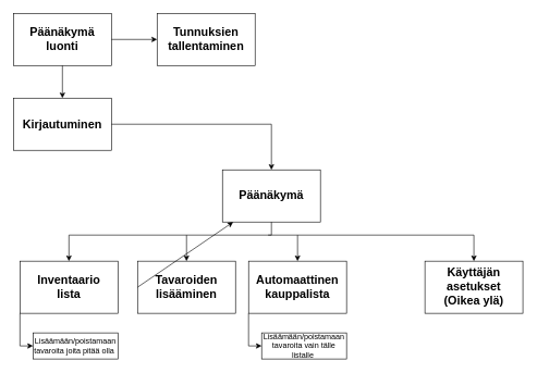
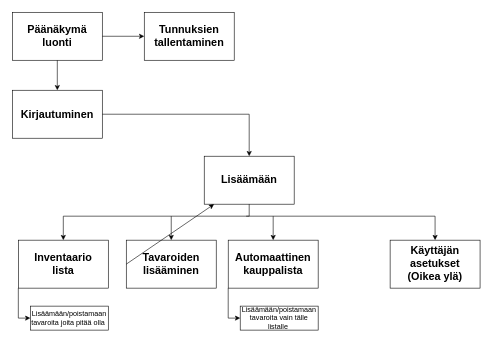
  <mxCell id="0" />
  <mxCell id="1" parent="0" />
  <mxCell id="2" value="&lt;font style=&quot;font-size: 18px;&quot;&gt;&lt;b&gt;Kirjautuminen&lt;/b&gt;&lt;/font&gt;" style="rounded=0;whiteSpace=wrap;html=1;" vertex="1" parent="1"><mxGeometry x="20" y="150" width="150" height="80" as="geometry" /></mxCell>
  <mxCell id="3" value="&lt;font style=&quot;font-size: 18px;&quot;&gt;&lt;b&gt;Päänäkymä luonti&lt;/b&gt;&lt;/font&gt;" style="rounded=0;whiteSpace=wrap;html=1;" vertex="1" parent="1"><mxGeometry x="20" y="20" width="150" height="80" as="geometry" /></mxCell>
  <mxCell id="4" value="" style="endArrow=classic;html=1;rounded=0;fontSize=18;exitX=0.5;exitY=1;exitDx=0;exitDy=0;entryX=0.5;entryY=0;entryDx=0;entryDy=0;" edge="1" parent="1" source="3" target="2"><mxGeometry width="50" height="50" relative="1" as="geometry"><mxPoint x="360" y="300" as="sourcePoint" /><mxPoint x="410" y="250" as="targetPoint" /></mxGeometry></mxCell>
  <mxCell id="5" value="&lt;span style=&quot;font-size: 18px;&quot;&gt;&lt;b&gt;Tunnuksien tallentaminen&lt;/b&gt;&lt;/span&gt;" style="rounded=0;whiteSpace=wrap;html=1;" vertex="1" parent="1"><mxGeometry x="240" y="20" width="150" height="80" as="geometry" /></mxCell>
  <mxCell id="6" value="" style="endArrow=classic;html=1;rounded=0;fontSize=18;exitX=1;exitY=0.5;exitDx=0;exitDy=0;entryX=0;entryY=0.5;entryDx=0;entryDy=0;" edge="1" parent="1" source="3" target="5"><mxGeometry width="50" height="50" relative="1" as="geometry"><mxPoint x="360" y="290" as="sourcePoint" /><mxPoint x="410" y="240" as="targetPoint" /></mxGeometry></mxCell>
- <mxCell id="7" value="&lt;span style=&quot;font-size: 18px;&quot;&gt;&lt;b&gt;Päänäkymä&lt;/b&gt;&lt;/span&gt;" style="rounded=0;whiteSpace=wrap;html=1;" vertex="1" parent="1"><mxGeometry x="340" y="260" width="150" height="80" as="geometry" /></mxCell>
+ <mxCell id="7" value="&lt;span style=&quot;font-size: 18px;&quot;&gt;&lt;b&gt;Lisäämään&lt;/b&gt;&lt;/span&gt;" style="rounded=0;whiteSpace=wrap;html=1;" vertex="1" parent="1"><mxGeometry x="340" y="260" width="150" height="80" as="geometry" /></mxCell>
  <mxCell id="8" value="" style="endArrow=classic;html=1;rounded=0;fontSize=18;exitX=1;exitY=0.5;exitDx=0;exitDy=0;entryX=0.5;entryY=0;entryDx=0;entryDy=0;" edge="1" parent="1" source="2" target="7"><mxGeometry width="50" height="50" relative="1" as="geometry"><mxPoint x="380" y="210" as="sourcePoint" /><mxPoint x="430" y="160" as="targetPoint" /><Array as="points"><mxPoint x="415" y="190" /></Array></mxGeometry></mxCell>
  <mxCell id="9" value="&lt;span style=&quot;font-size: 18px;&quot;&gt;&lt;b&gt;Käyttäjän asetukset&lt;br&gt;(Oikea ylä)&lt;br&gt;&lt;/b&gt;&lt;/span&gt;" style="rounded=0;whiteSpace=wrap;html=1;" vertex="1" parent="1"><mxGeometry x="650" y="400" width="150" height="80" as="geometry" /></mxCell>
  <mxCell id="10" value="&lt;span style=&quot;font-size: 18px;&quot;&gt;&lt;b&gt;Inventaario&lt;br&gt;lista&lt;br&gt;&lt;/b&gt;&lt;/span&gt;" style="rounded=0;whiteSpace=wrap;html=1;" vertex="1" parent="1"><mxGeometry x="30" y="400" width="150" height="80" as="geometry" /></mxCell>
  <mxCell id="11" value="Lisäämään/poistamaan&lt;br&gt;tavaroita joita pitää olla&amp;nbsp;" style="rounded=0;whiteSpace=wrap;html=1;" vertex="1" parent="1"><mxGeometry x="50" y="510" width="130" height="40" as="geometry" /></mxCell>
  <mxCell id="12" value="" style="endArrow=classic;html=1;rounded=0;fontSize=18;exitX=0;exitY=1;exitDx=0;exitDy=0;entryX=0;entryY=0.5;entryDx=0;entryDy=0;" edge="1" parent="1" source="10" target="11"><mxGeometry width="50" height="50" relative="1" as="geometry"><mxPoint x="400" y="510" as="sourcePoint" /><mxPoint x="450" y="460" as="targetPoint" /><Array as="points"><mxPoint x="30" y="530" /></Array></mxGeometry></mxCell>
  <mxCell id="13" value="" style="endArrow=classic;html=1;rounded=0;fontSize=18;exitX=0.5;exitY=1;exitDx=0;exitDy=0;entryX=0.5;entryY=0;entryDx=0;entryDy=0;" edge="1" parent="1" source="7" target="10"><mxGeometry width="50" height="50" relative="1" as="geometry"><mxPoint x="400" y="510" as="sourcePoint" /><mxPoint x="450" y="460" as="targetPoint" /><Array as="points"><mxPoint x="415" y="360" /><mxPoint x="105" y="360" /></Array></mxGeometry></mxCell>
  <mxCell id="14" value="" style="endArrow=classic;html=1;rounded=0;fontSize=18;entryX=0.5;entryY=0;entryDx=0;entryDy=0;" edge="1" parent="1" target="9"><mxGeometry width="50" height="50" relative="1" as="geometry"><mxPoint x="410" y="360" as="sourcePoint" /><mxPoint x="450" y="460" as="targetPoint" /><Array as="points"><mxPoint x="725" y="360" /></Array></mxGeometry></mxCell>
  <mxCell id="15" value="&lt;span style=&quot;font-size: 18px;&quot;&gt;&lt;b&gt;Tavaroiden lisääminen&lt;br&gt;&lt;/b&gt;&lt;/span&gt;" style="rounded=0;whiteSpace=wrap;html=1;" vertex="1" parent="1"><mxGeometry x="210" y="400" width="150" height="80" as="geometry" /></mxCell>
  <mxCell id="16" value="" style="endArrow=classic;html=1;rounded=0;fontSize=18;entryX=0.5;entryY=0;entryDx=0;entryDy=0;" edge="1" parent="1" target="15"><mxGeometry width="50" height="50" relative="1" as="geometry"><mxPoint x="285" y="360" as="sourcePoint" /><mxPoint x="450" y="460" as="targetPoint" /></mxGeometry></mxCell>
  <mxCell id="17" value="" style="endArrow=classic;html=1;rounded=0;fontSize=18;exitX=0;exitY=0.5;exitDx=0;exitDy=0;" edge="1" parent="1" source="15" target="7"><mxGeometry width="50" height="50" relative="1" as="geometry"><mxPoint x="400" y="510" as="sourcePoint" /><mxPoint x="450" y="460" as="targetPoint" /></mxGeometry></mxCell>
  <mxCell id="18" value="&lt;span style=&quot;font-size: 18px;&quot;&gt;&lt;b&gt;Automaattinen&lt;br&gt;kauppalista&lt;br&gt;&lt;/b&gt;&lt;/span&gt;" style="rounded=0;whiteSpace=wrap;html=1;" vertex="1" parent="1"><mxGeometry x="380" y="400" width="150" height="80" as="geometry" /></mxCell>
  <mxCell id="19" value="Lisäämään/poistamaan&lt;br&gt;tavaroita vain tälle listalle&amp;nbsp;" style="rounded=0;whiteSpace=wrap;html=1;" vertex="1" parent="1"><mxGeometry x="400" y="510" width="130" height="40" as="geometry" /></mxCell>
  <mxCell id="20" value="" style="endArrow=classic;html=1;rounded=0;fontSize=18;exitX=0;exitY=1;exitDx=0;exitDy=0;entryX=0;entryY=0.5;entryDx=0;entryDy=0;" edge="1" parent="1"><mxGeometry width="50" height="50" relative="1" as="geometry"><mxPoint x="380" y="480" as="sourcePoint" /><mxPoint x="400" y="530" as="targetPoint" /><Array as="points"><mxPoint x="380" y="530" /></Array></mxGeometry></mxCell>
  <mxCell id="21" value="" style="endArrow=classic;html=1;rounded=0;fontSize=18;entryX=0.5;entryY=0;entryDx=0;entryDy=0;" edge="1" parent="1" target="18"><mxGeometry width="50" height="50" relative="1" as="geometry"><mxPoint x="455" y="360" as="sourcePoint" /><mxPoint x="490" y="380" as="targetPoint" /></mxGeometry></mxCell>
